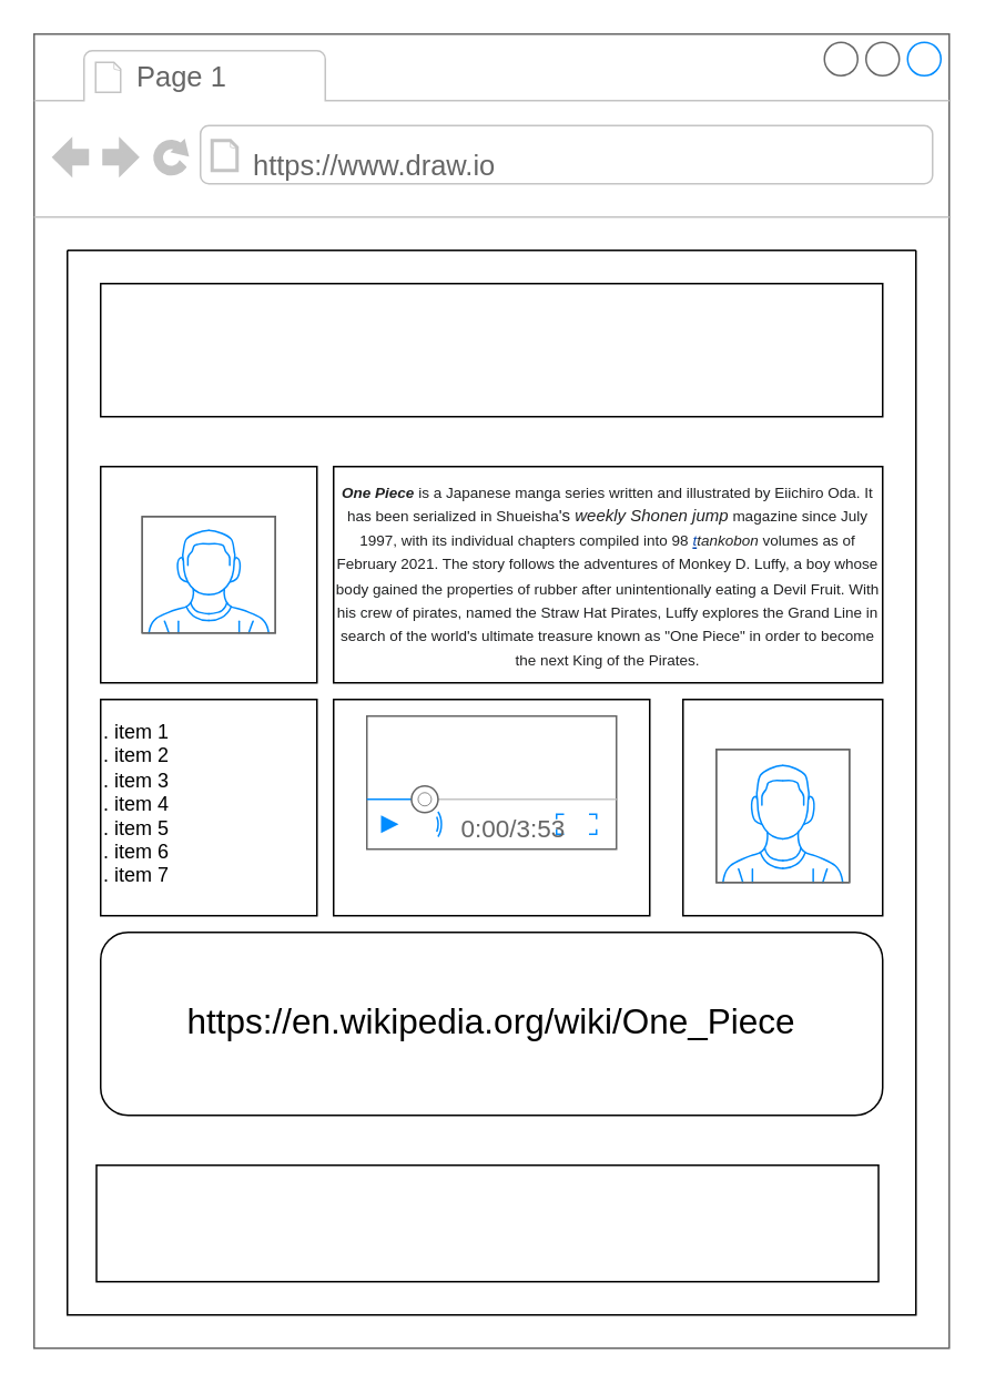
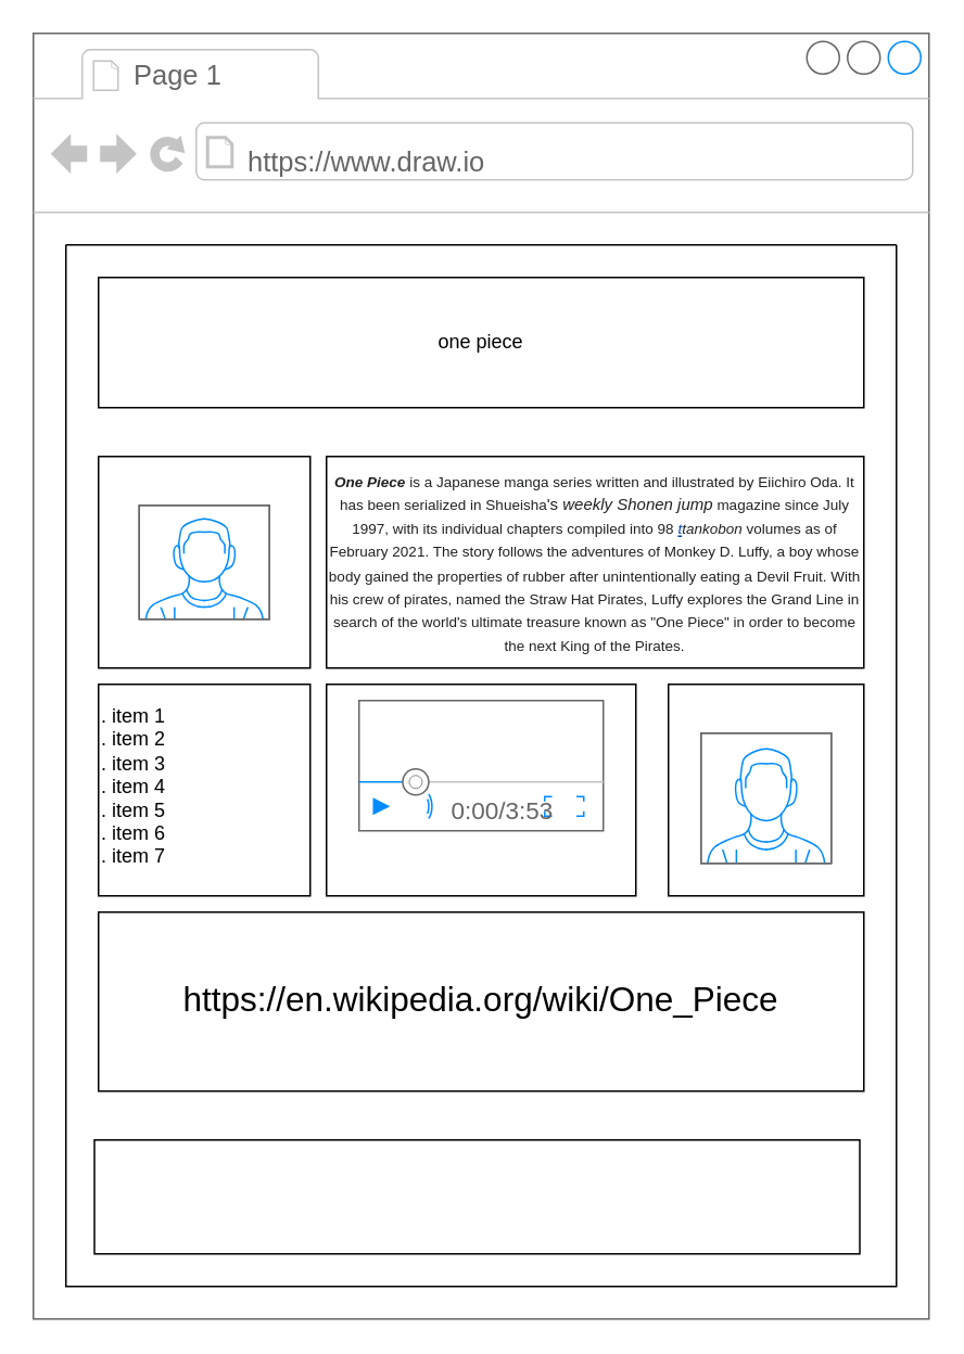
  <mxCell id="0" />
  <mxCell id="1" parent="0" />
  <mxCell id="2" value="" style="strokeWidth=1;shadow=0;dashed=0;align=center;html=1;shape=mxgraph.mockup.containers.browserWindow;rSize=0;strokeColor=#666666;strokeColor2=#008cff;strokeColor3=#c4c4c4;mainText=,;recursiveResize=0;" vertex="1" parent="1"><mxGeometry x="20" y="20" width="550" height="790" as="geometry" /></mxCell>
  <mxCell id="3" value="Page 1" style="strokeWidth=1;shadow=0;dashed=0;align=center;html=1;shape=mxgraph.mockup.containers.anchor;fontSize=17;fontColor=#666666;align=left;" vertex="1" parent="2"><mxGeometry x="60" y="12" width="140" height="30" as="geometry" /></mxCell>
  <mxCell id="4" value="https://www.draw.io" style="strokeWidth=1;shadow=0;dashed=0;align=center;html=1;shape=mxgraph.mockup.containers.anchor;rSize=0;fontSize=17;fontColor=#666666;align=left;" vertex="1" parent="2"><mxGeometry x="130" y="60" width="390" height="40" as="geometry" /></mxCell>
  <mxCell id="5" value="" style="rounded=0;whiteSpace=wrap;html=1;" vertex="1" parent="2"><mxGeometry x="40" y="150" width="470" height="80" as="geometry" /></mxCell>
  <mxCell id="6" value="" style="whiteSpace=wrap;html=1;aspect=fixed;" vertex="1" parent="2"><mxGeometry x="40" y="260" width="130" height="130" as="geometry" /></mxCell>
  <mxCell id="7" value="&lt;font&gt;&lt;i style=&quot;font-size: 9px ; color: rgb(32 , 33 , 34) ; font-family: sans-serif ; background-color: rgb(255 , 255 , 255)&quot;&gt;&lt;b&gt;One Piece&lt;/b&gt;&lt;/i&gt;&lt;span style=&quot;font-size: 9px ; color: rgb(32 , 33 , 34) ; font-family: sans-serif ; background-color: rgb(255 , 255 , 255)&quot;&gt;&amp;nbsp;is a Japanese manga&lt;/span&gt;&lt;span style=&quot;font-size: 9px ; color: rgb(32 , 33 , 34) ; font-family: sans-serif ; background-color: rgb(255 , 255 , 255)&quot;&gt;&amp;nbsp;series written and illustrated by Eiichiro Oda&lt;/span&gt;&lt;span style=&quot;font-size: 9px ; color: rgb(32 , 33 , 34) ; font-family: sans-serif ; background-color: rgb(255 , 255 , 255)&quot;&gt;. It has been serialized in Shueisha&lt;/span&gt;&lt;span style=&quot;background-color: rgb(255 , 255 , 255)&quot;&gt;&lt;font color=&quot;#202122&quot; face=&quot;sans-serif&quot; size=&quot;1&quot;&gt;'s &lt;/font&gt;&lt;i&gt;&lt;font color=&quot;#202122&quot; face=&quot;sans-serif&quot; size=&quot;1&quot;&gt;weekly Shonen&amp;nbsp;jump&lt;/font&gt;&lt;/i&gt;&lt;/span&gt;&lt;span style=&quot;font-size: 9px ; color: rgb(32 , 33 , 34) ; font-family: sans-serif ; background-color: rgb(255 , 255 , 255)&quot;&gt;&amp;nbsp;magazine since July 1997, with its individual chapters compiled into 98&amp;nbsp;&lt;/span&gt;&lt;i style=&quot;font-size: 9px ; color: rgb(32 , 33 , 34) ; font-family: sans-serif ; background-color: rgb(255 , 255 , 255)&quot;&gt;&lt;a href=&quot;https://en.wikipedia.org/wiki/Tank%C5%8Dbon&quot; title=&quot;Tankōbon&quot; style=&quot;color: rgb(6 , 69 , 173) ; background: none&quot;&gt;t&lt;/a&gt;tankobon&lt;/i&gt;&lt;span style=&quot;font-size: 9px ; color: rgb(32 , 33 , 34) ; font-family: sans-serif ; background-color: rgb(255 , 255 , 255)&quot;&gt;&amp;nbsp;volumes as of February&amp;nbsp;2021&lt;/span&gt;&lt;span style=&quot;font-size: 9px ; color: rgb(32 , 33 , 34) ; font-family: sans-serif ; background-color: rgb(255 , 255 , 255)&quot;&gt;. The story follows the adventures of Monkey D. Luffy&lt;/span&gt;&lt;span style=&quot;font-size: 9px ; color: rgb(32 , 33 , 34) ; font-family: sans-serif ; background-color: rgb(255 , 255 , 255)&quot;&gt;, a boy whose body gained the properties of rubber after unintentionally eating a Devil Fruit. With his crew of pirates, named the Straw Hat Pirates&lt;/span&gt;&lt;span style=&quot;font-size: 9px ; color: rgb(32 , 33 , 34) ; font-family: sans-serif ; background-color: rgb(255 , 255 , 255)&quot;&gt;, Luffy explores the Grand Line in search of the world's ultimate treasure known as &quot;One Piece&quot; in order to become the next King of the Pirates.&lt;/span&gt;&lt;/font&gt;" style="rounded=0;whiteSpace=wrap;html=1;" vertex="1" parent="2"><mxGeometry x="180" y="260" width="330" height="130" as="geometry" /></mxCell>
  <mxCell id="8" value="" style="rounded=0;whiteSpace=wrap;html=1;" vertex="1" parent="2"><mxGeometry x="40" y="400" width="130" height="130" as="geometry" /></mxCell>
  <mxCell id="9" value="" style="rounded=0;whiteSpace=wrap;html=1;" vertex="1" parent="2"><mxGeometry x="180" y="400" width="190" height="130" as="geometry" /></mxCell>
  <mxCell id="10" value="" style="rounded=0;whiteSpace=wrap;html=1;" vertex="1" parent="2"><mxGeometry x="390" y="400" width="120" height="130" as="geometry" /></mxCell>
- <mxCell id="11" value="&lt;p style=&quot;line-height: 120%&quot;&gt;&lt;font style=&quot;font-size: 21px&quot;&gt;https://en.wikipedia.org/wiki/One_Piece&lt;/font&gt;&lt;/p&gt;" style="whiteSpace=wrap;html=1;rounded=1;" vertex="1" parent="2"><mxGeometry x="40" y="540" width="470" height="110" as="geometry" /></mxCell>
+ <mxCell id="11" value="&lt;p style=&quot;line-height: 120%&quot;&gt;&lt;font style=&quot;font-size: 21px&quot;&gt;https://en.wikipedia.org/wiki/One_Piece&lt;/font&gt;&lt;/p&gt;" style="rounded=0;whiteSpace=wrap;html=1;" vertex="1" parent="2"><mxGeometry x="40" y="540" width="470" height="110" as="geometry" /></mxCell>
  <mxCell id="12" value="" style="rounded=0;whiteSpace=wrap;html=1;" vertex="1" parent="2"><mxGeometry x="37.5" y="680" width="470" height="70" as="geometry" /></mxCell>
  <mxCell id="13" value="" style="verticalLabelPosition=bottom;shadow=0;dashed=0;align=center;html=1;verticalAlign=top;strokeWidth=1;shape=mxgraph.mockup.containers.userMale;strokeColor=#666666;strokeColor2=#008cff;" vertex="1" parent="2"><mxGeometry x="410" y="430" width="80" height="80" as="geometry" /></mxCell>
  <mxCell id="14" value="" style="verticalLabelPosition=bottom;shadow=0;dashed=0;align=center;html=1;verticalAlign=top;strokeWidth=1;shape=mxgraph.mockup.containers.userMale;strokeColor=#666666;strokeColor2=#008cff;" vertex="1" parent="2"><mxGeometry x="65" y="290" width="80" height="70" as="geometry" /></mxCell>
  <mxCell id="15" value="" style="verticalLabelPosition=bottom;shadow=0;dashed=0;align=center;html=1;verticalAlign=top;strokeWidth=1;shape=mxgraph.mockup.containers.videoPlayer;strokeColor=#666666;strokeColor2=#008cff;strokeColor3=#c4c4c4;textColor=#666666;fillColor2=#008cff;barHeight=30;barPos=20;" vertex="1" parent="2"><mxGeometry x="200" y="410" width="145" height="80" as="geometry" /></mxCell>
+ <mxCell id="16" value="&lt;p style=&quot;line-height: 110%&quot;&gt;one piece&lt;/p&gt;" style="text;html=1;strokeColor=none;fillColor=none;align=center;verticalAlign=middle;whiteSpace=wrap;rounded=0;" vertex="1" parent="2"><mxGeometry x="40" y="150" width="470" height="80" as="geometry" /></mxCell>
  <mxCell id="17" value=". item 1&amp;nbsp;&lt;br&gt;. item 2&lt;br&gt;. item 3&lt;br&gt;. item 4&lt;br&gt;. item 5&lt;br&gt;. item 6&amp;nbsp;&lt;br&gt;. item 7&amp;nbsp; &amp;nbsp; &amp;nbsp; &amp;nbsp; &amp;nbsp; &amp;nbsp; &amp;nbsp; &amp;nbsp; &amp;nbsp; &amp;nbsp;" style="text;html=1;strokeColor=none;fillColor=none;align=left;verticalAlign=middle;whiteSpace=wrap;rounded=0;" vertex="1" parent="2"><mxGeometry x="40" y="430" width="80" height="80" as="geometry" /></mxCell>
  <mxCell id="18" value="" style="swimlane;startSize=0;" vertex="1" parent="1"><mxGeometry x="40" y="150" width="510" height="640" as="geometry" /></mxCell>
